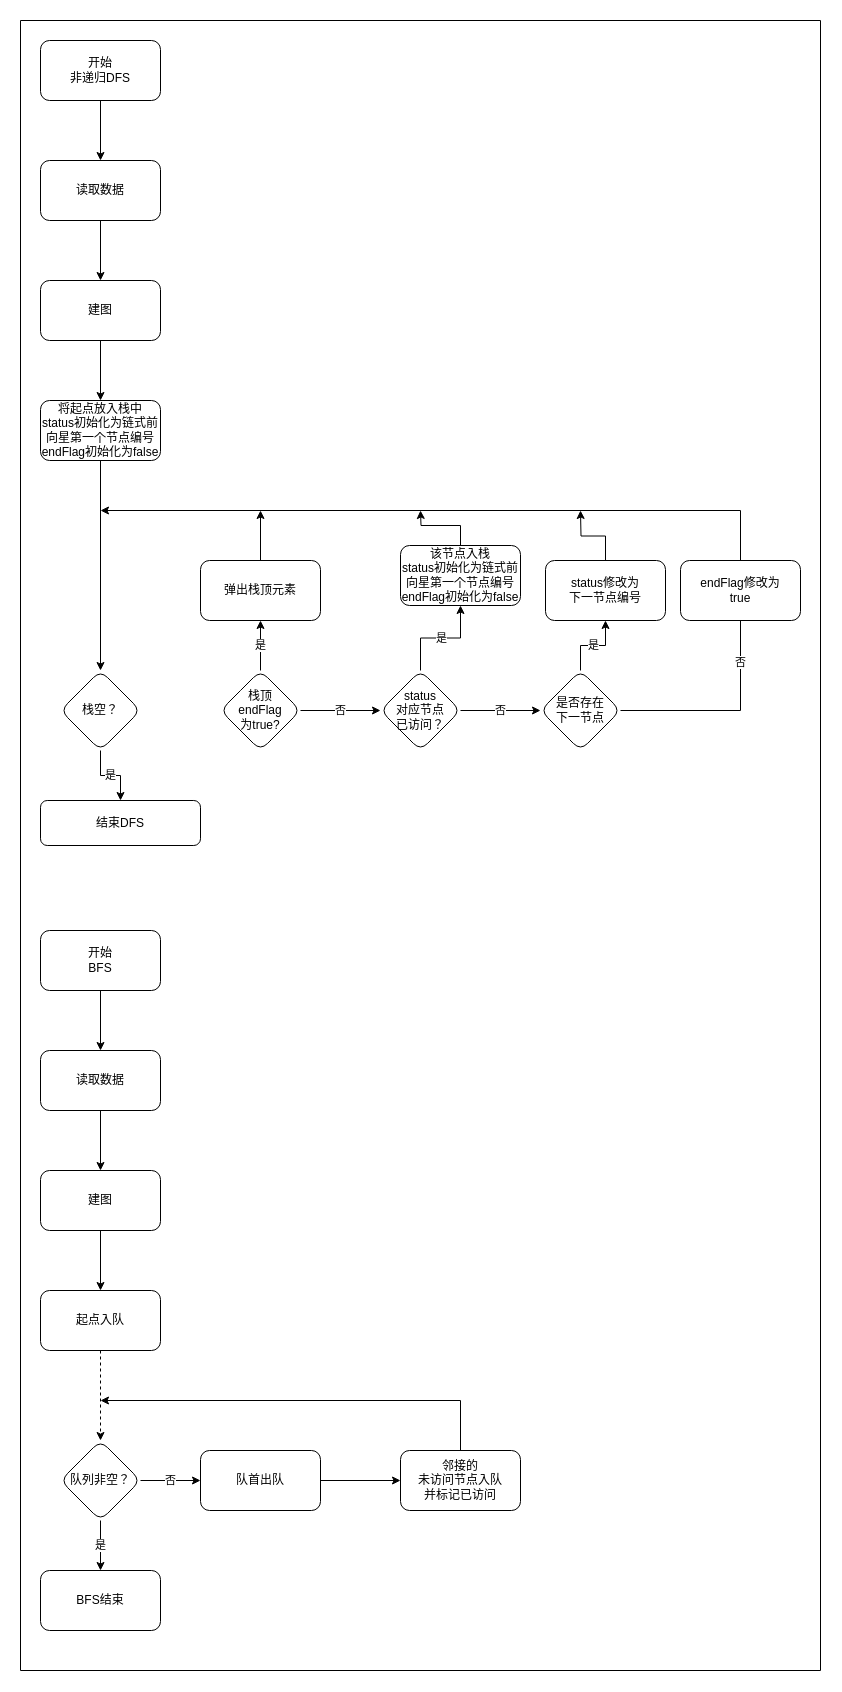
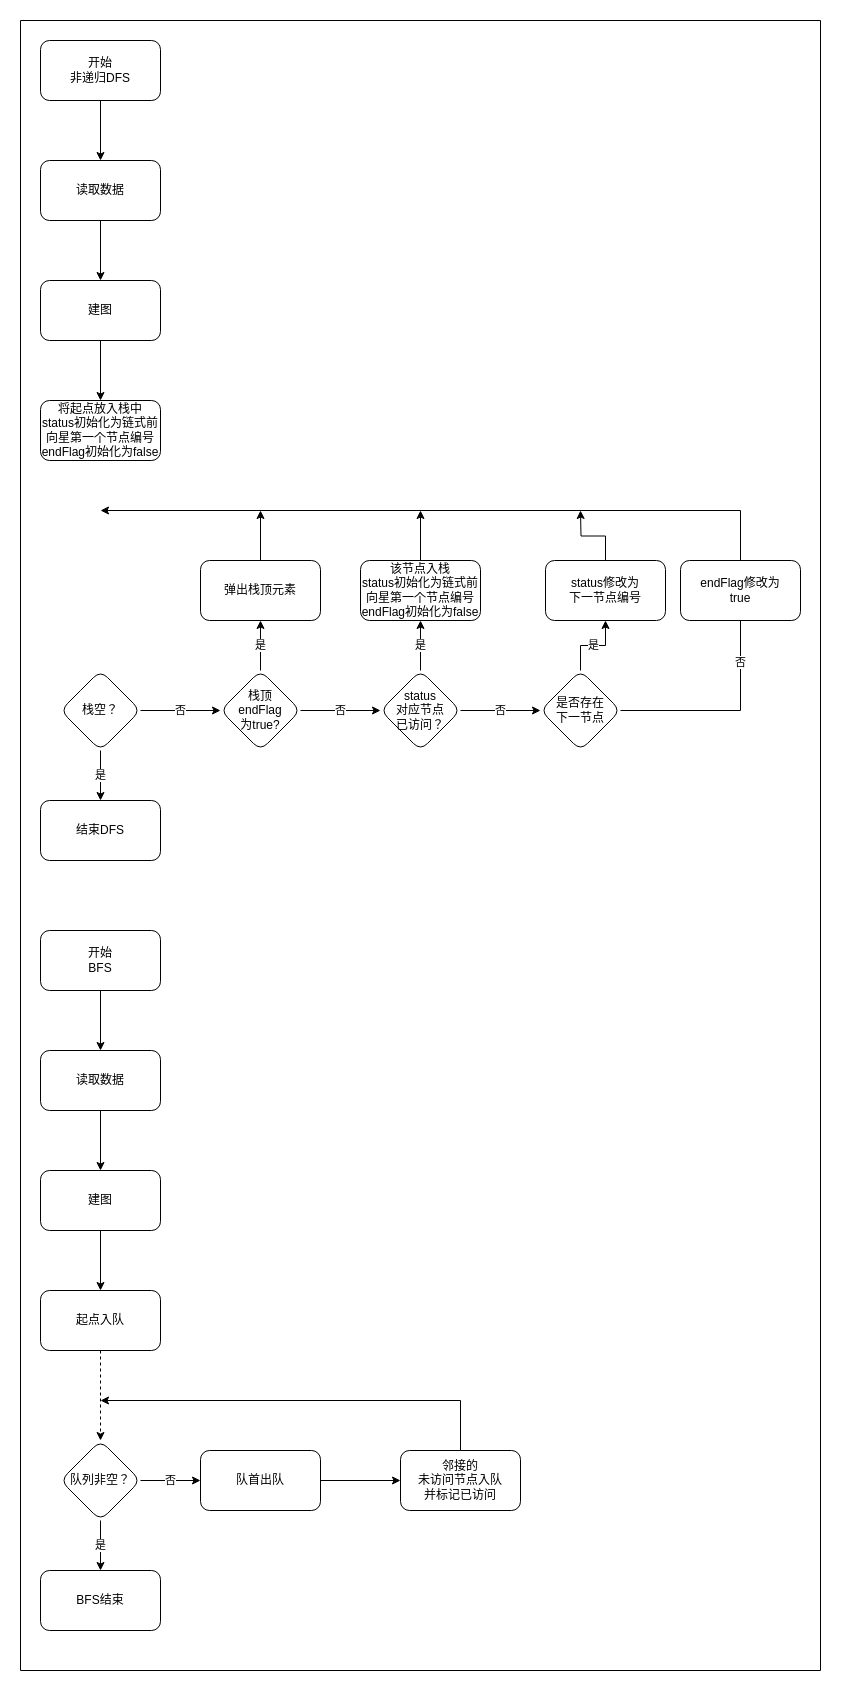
  <mxCell id="0" />
  <mxCell id="1" parent="0" />
  <mxCell id="2" value="" style="swimlane;startSize=0;" parent="1" vertex="1"><mxGeometry x="20" y="20" width="800" height="1650" as="geometry" /></mxCell>
  <mxCell id="3" style="edgeStyle=orthogonalEdgeStyle;rounded=0;orthogonalLoop=1;jettySize=auto;html=1;entryX=0.5;entryY=0;entryDx=0;entryDy=0;" parent="2" source="4" target="6" edge="1"><mxGeometry relative="1" as="geometry" /></mxCell>
  <mxCell id="4" value="开始&lt;br&gt;BFS" style="rounded=1;whiteSpace=wrap;html=1;" parent="2" vertex="1"><mxGeometry x="20" y="910" width="120" height="60" as="geometry" /></mxCell>
  <mxCell id="5" style="edgeStyle=orthogonalEdgeStyle;rounded=0;orthogonalLoop=1;jettySize=auto;html=1;entryX=0.5;entryY=0;entryDx=0;entryDy=0;" parent="2" source="6" target="8" edge="1"><mxGeometry relative="1" as="geometry" /></mxCell>
  <mxCell id="6" value="读取数据" style="rounded=1;whiteSpace=wrap;html=1;" parent="2" vertex="1"><mxGeometry x="20" y="1030" width="120" height="60" as="geometry" /></mxCell>
  <mxCell id="7" value="" style="edgeStyle=orthogonalEdgeStyle;rounded=0;orthogonalLoop=1;jettySize=auto;html=1;" parent="2" source="8" target="10" edge="1"><mxGeometry relative="1" as="geometry" /></mxCell>
  <mxCell id="8" value="建图" style="whiteSpace=wrap;html=1;rounded=1;" parent="2" vertex="1"><mxGeometry x="20" y="1150" width="120" height="60" as="geometry" /></mxCell>
  <mxCell id="9" value="" style="edgeStyle=orthogonalEdgeStyle;rounded=0;orthogonalLoop=1;jettySize=auto;html=1;dashed=1;" parent="2" source="10" target="13" edge="1"><mxGeometry relative="1" as="geometry" /></mxCell>
  <mxCell id="10" value="起点入队" style="whiteSpace=wrap;html=1;rounded=1;" parent="2" vertex="1"><mxGeometry x="20" y="1270" width="120" height="60" as="geometry" /></mxCell>
  <mxCell id="11" value="否" style="edgeStyle=orthogonalEdgeStyle;rounded=0;orthogonalLoop=1;jettySize=auto;html=1;" parent="2" source="13" target="15" edge="1"><mxGeometry relative="1" as="geometry" /></mxCell>
  <mxCell id="12" value="是" style="edgeStyle=orthogonalEdgeStyle;rounded=0;orthogonalLoop=1;jettySize=auto;html=1;" parent="2" source="13" target="18" edge="1"><mxGeometry relative="1" as="geometry" /></mxCell>
  <mxCell id="13" value="队列非空？" style="rhombus;whiteSpace=wrap;html=1;rounded=1;" parent="2" vertex="1"><mxGeometry x="40" y="1420" width="80" height="80" as="geometry" /></mxCell>
  <mxCell id="14" value="" style="edgeStyle=orthogonalEdgeStyle;rounded=0;orthogonalLoop=1;jettySize=auto;html=1;" parent="2" source="15" target="17" edge="1"><mxGeometry relative="1" as="geometry" /></mxCell>
  <mxCell id="15" value="队首出队" style="whiteSpace=wrap;html=1;rounded=1;" parent="2" vertex="1"><mxGeometry x="180" y="1430" width="120" height="60" as="geometry" /></mxCell>
  <mxCell id="16" style="edgeStyle=orthogonalEdgeStyle;rounded=0;orthogonalLoop=1;jettySize=auto;html=1;" parent="2" source="17" edge="1"><mxGeometry relative="1" as="geometry"><mxPoint x="80" y="1380" as="targetPoint" /><Array as="points"><mxPoint x="440" y="1380" /></Array></mxGeometry></mxCell>
  <mxCell id="17" value="邻接的&lt;br&gt;未访问节点入队&lt;br&gt;并标记已访问" style="whiteSpace=wrap;html=1;rounded=1;" parent="2" vertex="1"><mxGeometry x="380" y="1430" width="120" height="60" as="geometry" /></mxCell>
  <mxCell id="18" value="BFS结束" style="whiteSpace=wrap;html=1;rounded=1;" parent="2" vertex="1"><mxGeometry x="20" y="1550" width="120" height="60" as="geometry" /></mxCell>
  <mxCell id="19" value="" style="edgeStyle=orthogonalEdgeStyle;rounded=0;orthogonalLoop=1;jettySize=auto;html=1;" parent="1" source="20" target="22" edge="1"><mxGeometry relative="1" as="geometry" /></mxCell>
  <mxCell id="20" value="开始&lt;br&gt;非递归DFS" style="rounded=1;whiteSpace=wrap;html=1;" parent="1" vertex="1"><mxGeometry x="40" y="40" width="120" height="60" as="geometry" /></mxCell>
  <mxCell id="21" value="" style="edgeStyle=orthogonalEdgeStyle;rounded=0;orthogonalLoop=1;jettySize=auto;html=1;" parent="1" source="22" target="24" edge="1"><mxGeometry relative="1" as="geometry" /></mxCell>
  <mxCell id="22" value="读取数据" style="rounded=1;whiteSpace=wrap;html=1;" parent="1" vertex="1"><mxGeometry x="40" y="160" width="120" height="60" as="geometry" /></mxCell>
  <mxCell id="23" value="" style="edgeStyle=orthogonalEdgeStyle;rounded=0;orthogonalLoop=1;jettySize=auto;html=1;" parent="1" source="24" target="26" edge="1"><mxGeometry relative="1" as="geometry" /></mxCell>
  <mxCell id="24" value="建图" style="whiteSpace=wrap;html=1;rounded=1;" parent="1" vertex="1"><mxGeometry x="40" y="280" width="120" height="60" as="geometry" /></mxCell>
- <mxCell id="25" value="" style="edgeStyle=orthogonalEdgeStyle;rounded=0;orthogonalLoop=1;jettySize=auto;html=1;" parent="1" source="26" target="29" edge="1"><mxGeometry relative="1" as="geometry" /></mxCell>
  <mxCell id="26" value="将起点放入栈中&lt;br&gt;status初始化为链式前向星第一个节点编号&lt;br&gt;endFlag初始化为false" style="whiteSpace=wrap;html=1;rounded=1;" parent="1" vertex="1"><mxGeometry x="40" y="400" width="120" height="60" as="geometry" /></mxCell>
+ <mxCell id="27" value="否" style="edgeStyle=orthogonalEdgeStyle;rounded=0;orthogonalLoop=1;jettySize=auto;html=1;" parent="1" source="29" target="32" edge="1"><mxGeometry relative="1" as="geometry" /></mxCell>
  <mxCell id="28" value="是" style="edgeStyle=orthogonalEdgeStyle;rounded=0;orthogonalLoop=1;jettySize=auto;html=1;" parent="1" source="29" target="47" edge="1"><mxGeometry relative="1" as="geometry" /></mxCell>
  <mxCell id="29" value="栈空？" style="rhombus;whiteSpace=wrap;html=1;rounded=1;" parent="1" vertex="1"><mxGeometry x="60" y="670" width="80" height="80" as="geometry" /></mxCell>
  <mxCell id="30" value="否" style="edgeStyle=orthogonalEdgeStyle;rounded=0;orthogonalLoop=1;jettySize=auto;html=1;" parent="1" source="32" target="35" edge="1"><mxGeometry relative="1" as="geometry" /></mxCell>
  <mxCell id="31" value="是" style="edgeStyle=orthogonalEdgeStyle;rounded=0;orthogonalLoop=1;jettySize=auto;html=1;" parent="1" source="32" target="37" edge="1"><mxGeometry relative="1" as="geometry" /></mxCell>
  <mxCell id="32" value="栈顶&lt;br&gt;endFlag&lt;br&gt;为true?" style="rhombus;whiteSpace=wrap;html=1;rounded=1;" parent="1" vertex="1"><mxGeometry x="220" y="670" width="80" height="80" as="geometry" /></mxCell>
  <mxCell id="33" value="是" style="edgeStyle=orthogonalEdgeStyle;rounded=0;orthogonalLoop=1;jettySize=auto;html=1;" parent="1" source="35" target="42" edge="1"><mxGeometry relative="1" as="geometry" /></mxCell>
  <mxCell id="34" value="否" style="edgeStyle=orthogonalEdgeStyle;rounded=0;orthogonalLoop=1;jettySize=auto;html=1;entryX=0;entryY=0.5;entryDx=0;entryDy=0;" parent="1" source="35" target="40" edge="1"><mxGeometry relative="1" as="geometry" /></mxCell>
  <mxCell id="35" value="status&lt;br&gt;对应节点&lt;br&gt;已访问？" style="rhombus;whiteSpace=wrap;html=1;rounded=1;" parent="1" vertex="1"><mxGeometry x="380" y="670" width="80" height="80" as="geometry" /></mxCell>
  <mxCell id="36" style="edgeStyle=orthogonalEdgeStyle;rounded=0;orthogonalLoop=1;jettySize=auto;html=1;" parent="1" source="37" edge="1"><mxGeometry relative="1" as="geometry"><mxPoint x="260" y="510" as="targetPoint" /></mxGeometry></mxCell>
  <mxCell id="37" value="弹出栈顶元素" style="whiteSpace=wrap;html=1;rounded=1;" parent="1" vertex="1"><mxGeometry x="200" y="560" width="120" height="60" as="geometry" /></mxCell>
  <mxCell id="38" value="是" style="edgeStyle=orthogonalEdgeStyle;rounded=0;orthogonalLoop=1;jettySize=auto;html=1;" parent="1" source="40" target="44" edge="1"><mxGeometry relative="1" as="geometry" /></mxCell>
  <mxCell id="39" value="否" style="edgeStyle=orthogonalEdgeStyle;rounded=0;orthogonalLoop=1;jettySize=auto;html=1;endArrow=none;" parent="1" source="40" target="46" edge="1"><mxGeometry x="0.6" relative="1" as="geometry"><mxPoint as="offset" /></mxGeometry></mxCell>
  <mxCell id="40" value="是否存在&lt;br&gt;下一节点" style="rhombus;whiteSpace=wrap;html=1;rounded=1;" parent="1" vertex="1"><mxGeometry x="540" y="670" width="80" height="80" as="geometry" /></mxCell>
  <mxCell id="41" style="edgeStyle=orthogonalEdgeStyle;rounded=0;orthogonalLoop=1;jettySize=auto;html=1;" parent="1" source="42" edge="1"><mxGeometry relative="1" as="geometry"><mxPoint x="420" y="510" as="targetPoint" /></mxGeometry></mxCell>
- <mxCell id="42" value="该节点入栈&lt;br&gt;status初始化为链式前向星第一个节点编号&lt;br&gt;endFlag初始化为false" style="whiteSpace=wrap;html=1;rounded=1;" parent="1" vertex="1"><mxGeometry x="400" y="545" width="120" height="60" as="geometry" /></mxCell>
+ <mxCell id="42" value="该节点入栈&lt;br&gt;status初始化为链式前向星第一个节点编号&lt;br&gt;endFlag初始化为false" style="whiteSpace=wrap;html=1;rounded=1;" parent="1" vertex="1"><mxGeometry x="360" y="560" width="120" height="60" as="geometry" /></mxCell>
  <mxCell id="43" style="edgeStyle=orthogonalEdgeStyle;rounded=0;orthogonalLoop=1;jettySize=auto;html=1;" parent="1" source="44" edge="1"><mxGeometry relative="1" as="geometry"><mxPoint x="580" y="510" as="targetPoint" /></mxGeometry></mxCell>
  <mxCell id="44" value="status修改为&lt;br&gt;下一节点编号" style="whiteSpace=wrap;html=1;rounded=1;" parent="1" vertex="1"><mxGeometry x="545" y="560" width="120" height="60" as="geometry" /></mxCell>
  <mxCell id="45" style="edgeStyle=orthogonalEdgeStyle;rounded=0;orthogonalLoop=1;jettySize=auto;html=1;" parent="1" source="46" edge="1"><mxGeometry relative="1" as="geometry"><mxPoint x="100" y="510" as="targetPoint" /><Array as="points"><mxPoint x="740" y="510" /><mxPoint x="100" y="510" /></Array></mxGeometry></mxCell>
  <mxCell id="46" value="endFlag修改为&lt;br&gt;true" style="whiteSpace=wrap;html=1;rounded=1;" parent="1" vertex="1"><mxGeometry x="680" y="560" width="120" height="60" as="geometry" /></mxCell>
- <mxCell id="47" value="结束DFS" style="whiteSpace=wrap;html=1;rounded=1;" parent="1" vertex="1"><mxGeometry x="40" y="800" width="160" height="45" as="geometry" /></mxCell>
+ <mxCell id="47" value="结束DFS" style="whiteSpace=wrap;html=1;rounded=1;" parent="1" vertex="1"><mxGeometry x="40" y="800" width="120" height="60" as="geometry" /></mxCell>
